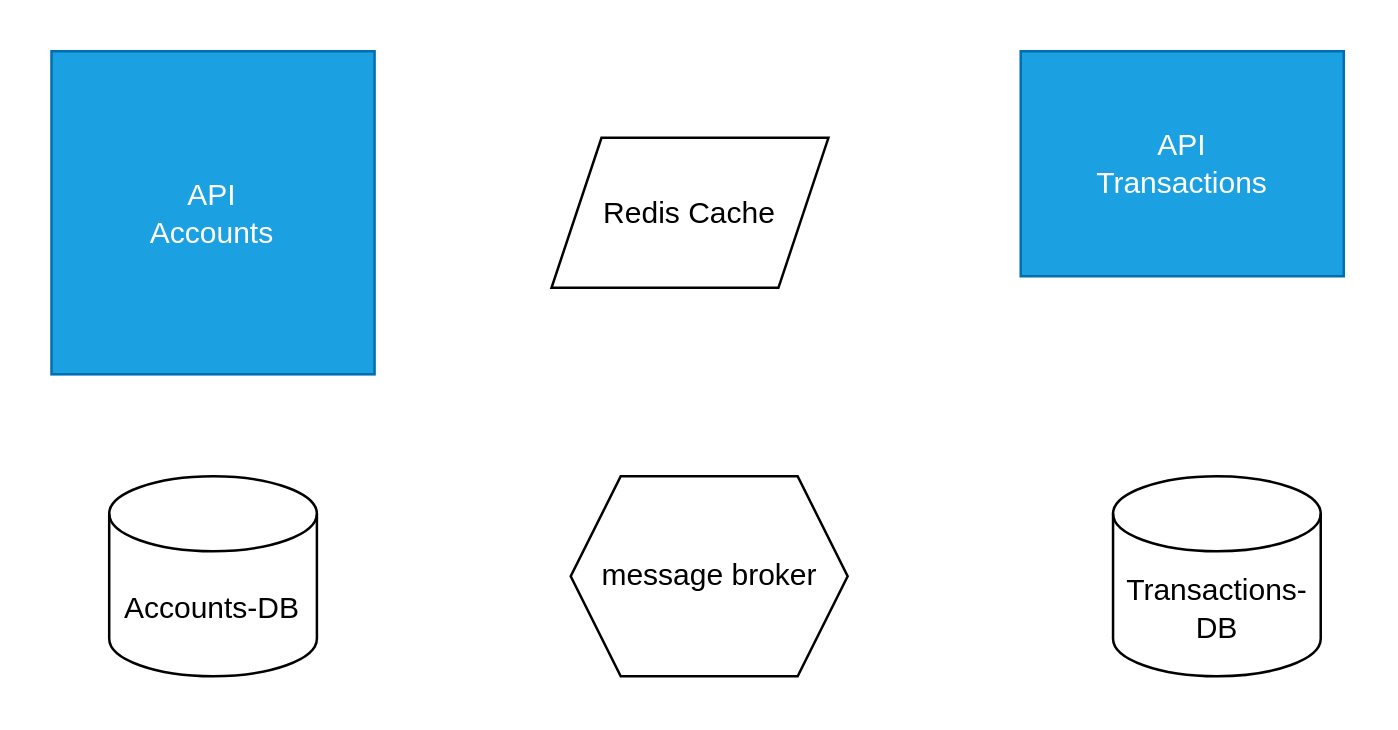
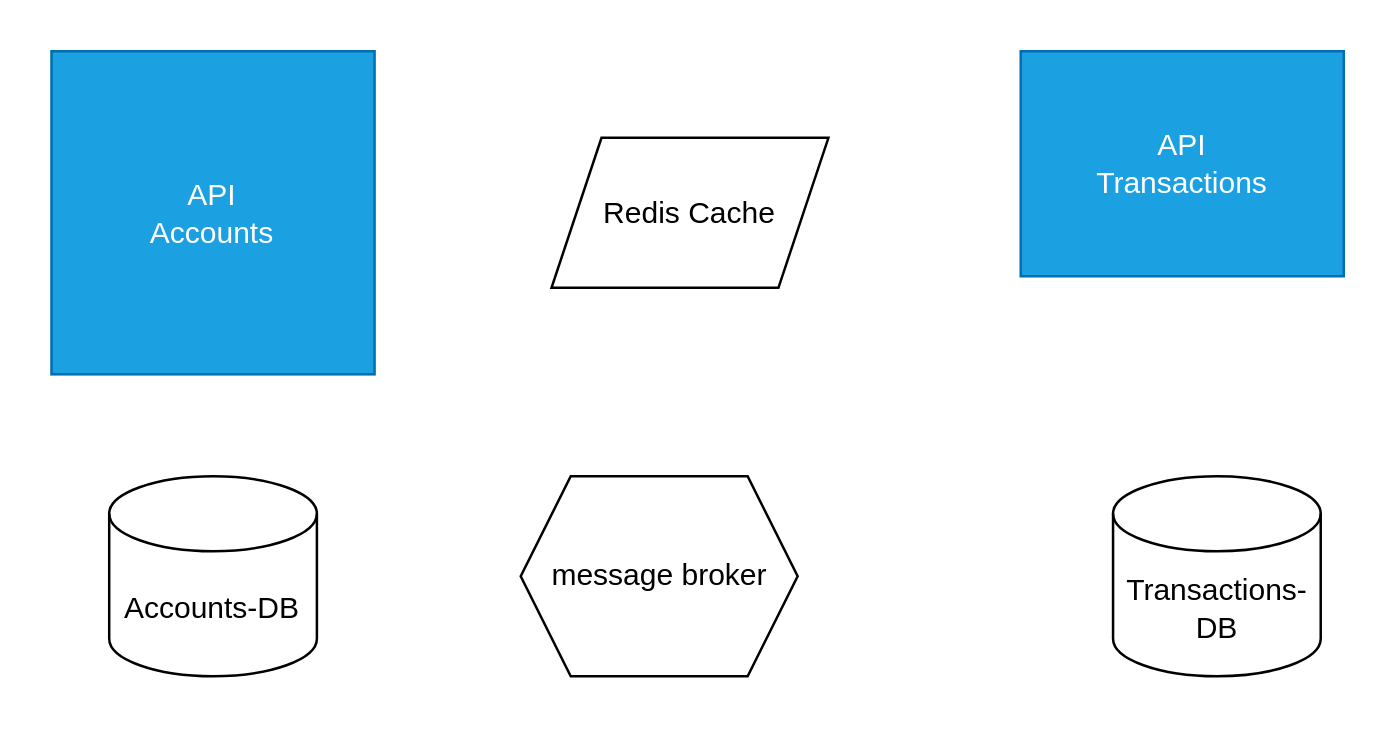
  <mxCell id="0" />
  <mxCell id="1" parent="0" />
  <mxCell id="2" value="API&lt;br&gt;Accounts" style="whiteSpace=wrap;html=1;aspect=fixed;fillColor=#1ba1e2;fontColor=#ffffff;strokeColor=#006EAF;" parent="1" vertex="1"><mxGeometry x="20.001" y="20" width="129.231" height="129.231" as="geometry" /></mxCell>
  <mxCell id="3" value="Accounts-DB" style="shape=cylinder3;whiteSpace=wrap;html=1;boundedLbl=1;backgroundOutline=1;size=15;" parent="1" vertex="1"><mxGeometry x="43.078" y="190" width="83.077" height="80" as="geometry" /></mxCell>
  <mxCell id="4" value="API&lt;br&gt;Transactions" style="whiteSpace=wrap;html=1;aspect=fixed;fillColor=#1ba1e2;fontColor=#ffffff;strokeColor=#006EAF;" parent="1" vertex="1"><mxGeometry x="407.693" y="20" width="129.231" height="90" as="geometry" /></mxCell>
  <mxCell id="5" value="Transactions-DB" style="shape=cylinder3;whiteSpace=wrap;html=1;boundedLbl=1;backgroundOutline=1;size=15;" parent="1" vertex="1"><mxGeometry x="444.616" y="190" width="83.077" height="80" as="geometry" /></mxCell>
  <mxCell id="6" value="Redis Cache" style="shape=parallelogram;perimeter=parallelogramPerimeter;whiteSpace=wrap;html=1;fixedSize=1;" parent="1" vertex="1"><mxGeometry x="220.003" y="54.62" width="110.769" height="60" as="geometry" /></mxCell>
- <mxCell id="7" value="message broker" style="shape=hexagon;perimeter=hexagonPerimeter2;whiteSpace=wrap;html=1;fixedSize=1;" parent="1" vertex="1"><mxGeometry x="227.692" y="190" width="110.769" height="80" as="geometry" /></mxCell>
+ <mxCell id="7" value="message broker" style="shape=hexagon;perimeter=hexagonPerimeter2;whiteSpace=wrap;html=1;fixedSize=1;" parent="1" vertex="1"><mxGeometry x="207.692" y="190" width="110.769" height="80" as="geometry" /></mxCell>
